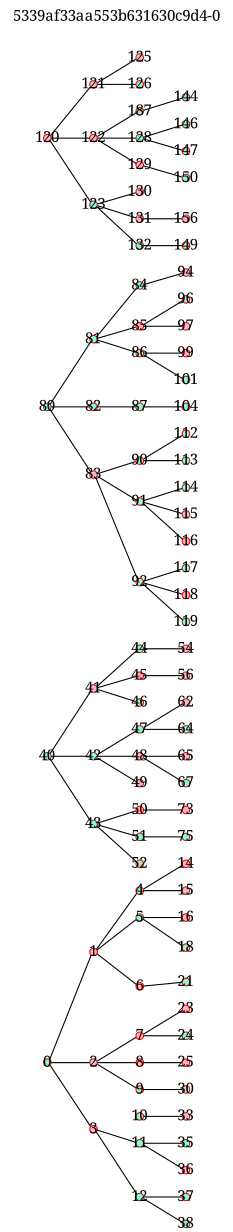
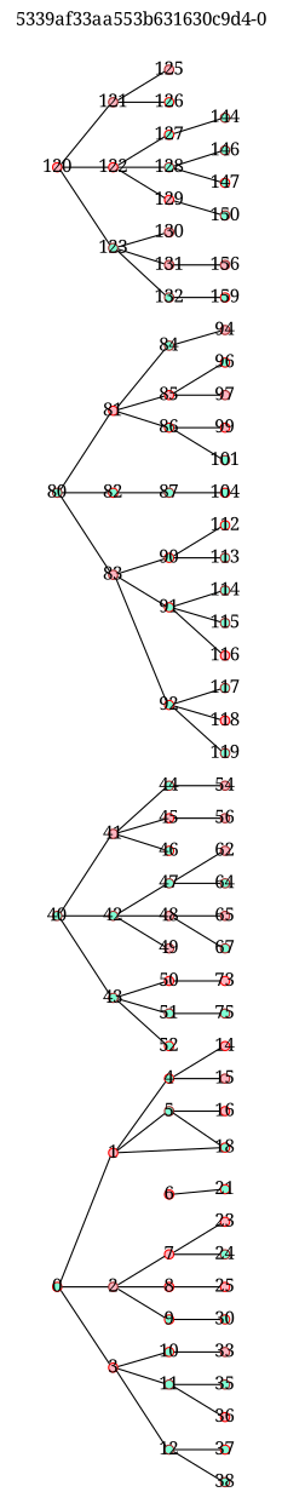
  strict graph {
    fontname="Noto Serif"
    label="5339af33aa553b631630c9d4-0"
    labelloc=t
    rankdir=LR
    node [color=brown fillcolor=aquamarine fixedsize=true fontname="Noto Serif" shape=circle style=filled]
    edge [fontname="Noto Serif"]
    0 [color=red height=0.1 width=0.1]
    1 [color=red fillcolor=lightpink height=0.1 width=0.1]
    2 [fillcolor=lightpink height=0.1 width=0.1]
    3 [color=red fillcolor=lightpink height=0.1 width=0.1]
    4 [color=red height=0.1 width=0.1]
    5 [height=0.1 width=0.1]
    6 [color=red fillcolor=lightpink height=0.1 width=0.1]
    7 [color=red fillcolor=lightpink height=0.1 width=0.1]
    8 [color=red fillcolor=lightpink height=0.1 width=0.1]
    9 [color=red height=0.1 width=0.1]
    10 [color=red height=0.1 width=0.1]
    11 [height=0.1 width=0.1]
    12 [height=0.1 width=0.1]
    14 [color=red fillcolor=lightpink height=0.1 width=0.1]
    15 [fillcolor=lightpink height=0.1 width=0.1]
    16 [color=red fillcolor=lightpink height=0.1 width=0.1]
    18 [color=red height=0.1 width=0.1]
    21 [color=red height=0.1 width=0.1]
    23 [color=red fillcolor=lightpink height=0.1 width=0.1]
    24 [height=0.1 width=0.1]
    25 [color=red fillcolor=lightpink height=0.1 width=0.1]
    30 [color=red height=0.1 width=0.1]
    33 [fillcolor=lightpink height=0.1 width=0.1]
    35 [height=0.1 width=0.1]
    36 [color=red fillcolor=lightpink height=0.1 width=0.1]
    37 [color=red height=0.1 width=0.1]
    38 [height=0.1 width=0.1]
    40 [height=0.1 width=0.1]
    41 [fillcolor=lightpink height=0.1 width=0.1]
    42 [height=0.1 width=0.1]
    43 [height=0.1 width=0.1]
    44 [height=0.1 width=0.1]
    45 [color=red fillcolor=lightpink height=0.1 width=0.1]
    46 [color=red height=0.1 width=0.1]
    47 [height=0.1 width=0.1]
    48 [fillcolor=lightpink height=0.1 width=0.1]
    49 [fillcolor=lightpink height=0.1 width=0.1]
    50 [color=red fillcolor=lightpink height=0.1 width=0.1]
    51 [height=0.1 width=0.1]
    52 [color=red height=0.1 width=0.1]
    54 [fillcolor=lightpink height=0.1 width=0.1]
    56 [fillcolor=lightpink height=0.1 width=0.1]
    62 [fillcolor=lightpink height=0.1 width=0.1]
    64 [height=0.1 width=0.1]
    65 [fillcolor=lightpink height=0.1 width=0.1]
    67 [height=0.1 width=0.1]
    73 [color=red fillcolor=lightpink height=0.1 width=0.1]
    75 [height=0.1 width=0.1]
    80 [height=0.1 width=0.1]
-   81 [color=red height=0.1 width=0.1]
+   81 [color=red fillcolor=lightpink height=0.1 width=0.1]
    82 [color=red height=0.1 width=0.1]
    83 [fillcolor=lightpink height=0.1 width=0.1]
    84 [height=0.1 width=0.1]
    85 [color=red fillcolor=lightpink height=0.1 width=0.1]
    86 [color=red height=0.1 width=0.1]
    87 [height=0.1 width=0.1]
    90 [color=red height=0.1 width=0.1]
    91 [color=red height=0.1 width=0.1]
    92 [color=red height=0.1 width=0.1]
    94 [fillcolor=lightpink height=0.1 width=0.1]
    96 [color=red height=0.1 width=0.1]
    97 [fillcolor=lightpink height=0.1 width=0.1]
    99 [color=red fillcolor=lightpink height=0.1 width=0.1]
    101 [height=0.1 width=0.1]
    104 [color=red height=0.1 width=0.1]
    112 [color=red height=0.1 width=0.1]
    113 [height=0.1 width=0.1]
    114 [height=0.1 width=0.1]
-   115 [fillcolor=lightpink height=0.1 width=0.1]
+   115 [height=0.1 width=0.1]
    116 [color=red fillcolor=lightpink height=0.1 width=0.1]
    117 [height=0.1 width=0.1]
    118 [color=red fillcolor=lightpink height=0.1 width=0.1]
    119 [height=0.1 width=0.1]
    120 [color=red fillcolor=lightpink height=0.1 width=0.1]
    121 [fillcolor=lightpink height=0.1 width=0.1]
    122 [color=red fillcolor=lightpink height=0.1 width=0.1]
    123 [height=0.1 width=0.1]
    125 [fillcolor=lightpink height=0.1 width=0.1]
    126 [color=red height=0.1 width=0.1]
-   127 [color=red height=0.1 width=0.1 label=187]
+   127 [color=red height=0.1 width=0.1]
    128 [height=0.1 width=0.1]
    129 [color=red fillcolor=lightpink height=0.1 width=0.1]
    130 [fillcolor=lightpink height=0.1 width=0.1]
    131 [fillcolor=lightpink height=0.1 width=0.1]
    132 [height=0.1 width=0.1]
    144 [height=0.1 width=0.1]
    146 [height=0.1 width=0.1]
    147 [color=red height=0.1 width=0.1]
    150 [height=0.1 width=0.1]
    156 [fillcolor=lightpink height=0.1 width=0.1]
-   159 [color=red height=0.1 width=0.1 label=149]
+   159 [color=red height=0.1 width=0.1]
    0 -- 1
    0 -- 2
    0 -- 3
    1 -- 4
    1 -- 5
-   1 -- 6
+   1 -- 18
    2 -- 7
    2 -- 8
    2 -- 9
+   3 -- 10
    3 -- 11
    3 -- 12
    4 -- 14
    4 -- 15
    5 -- 16
    5 -- 18
    6 -- 21
    7 -- 23
    7 -- 24
    8 -- 25
    9 -- 30
    10 -- 33
    11 -- 35
    11 -- 36
    12 -- 37
    12 -- 38
    40 -- 41
    40 -- 42
    40 -- 43
    41 -- 44
    41 -- 45
    41 -- 46
    42 -- 47
    42 -- 48
    42 -- 49
    43 -- 50
    43 -- 51
    43 -- 52
    44 -- 54
    45 -- 56
    47 -- 62
    47 -- 64
    48 -- 65
    48 -- 67
    50 -- 73
    51 -- 75
    80 -- 81
    80 -- 82
    80 -- 83
    81 -- 84
    81 -- 85
    81 -- 86
    82 -- 87
    83 -- 90
    83 -- 91
    83 -- 92
    84 -- 94
    85 -- 96
    85 -- 97
    86 -- 99
    86 -- 101
    87 -- 104
    90 -- 112
    90 -- 113
    91 -- 114
    91 -- 115
    91 -- 116
    92 -- 117
    92 -- 118
    92 -- 119
    120 -- 121
    120 -- 122
    120 -- 123
    121 -- 125
    121 -- 126
    122 -- 127
    122 -- 128
    122 -- 129
    123 -- 130
    123 -- 131
    123 -- 132
    127 -- 144
    128 -- 146
    128 -- 147
    129 -- 150
    131 -- 156
    132 -- 159
  }
